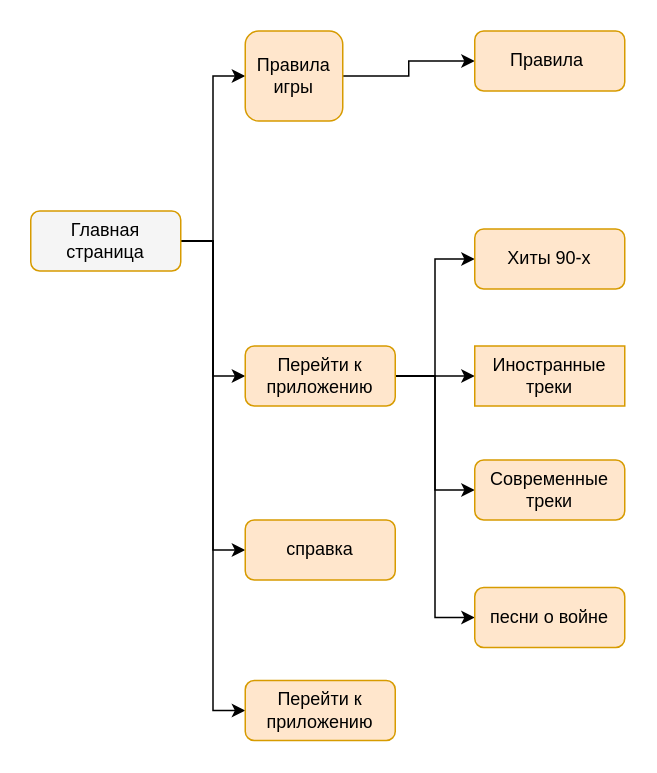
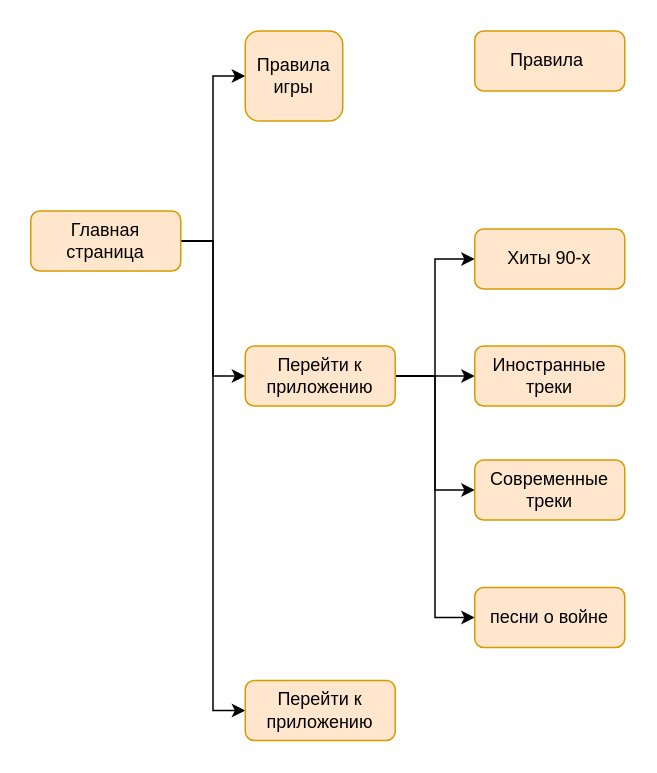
  <mxCell id="0" />
  <mxCell id="1" parent="0" />
  <mxCell id="2" style="edgeStyle=orthogonalEdgeStyle;rounded=0;orthogonalLoop=1;jettySize=auto;html=1;exitX=1;exitY=0.5;exitDx=0;exitDy=0;entryX=0;entryY=0.5;entryDx=0;entryDy=0;" edge="1" parent="1" source="6" target="13"><mxGeometry relative="1" as="geometry" /></mxCell>
  <mxCell id="3" style="edgeStyle=orthogonalEdgeStyle;rounded=0;orthogonalLoop=1;jettySize=auto;html=1;exitX=1;exitY=0.5;exitDx=0;exitDy=0;entryX=0;entryY=0.5;entryDx=0;entryDy=0;" edge="1" parent="1" source="6" target="11"><mxGeometry relative="1" as="geometry" /></mxCell>
- <mxCell id="4" style="edgeStyle=orthogonalEdgeStyle;rounded=0;orthogonalLoop=1;jettySize=auto;html=1;exitX=1;exitY=0.5;exitDx=0;exitDy=0;entryX=0;entryY=0.5;entryDx=0;entryDy=0;" edge="1" parent="1" source="6" target="19"><mxGeometry relative="1" as="geometry" /></mxCell>
  <mxCell id="5" style="edgeStyle=orthogonalEdgeStyle;rounded=0;orthogonalLoop=1;jettySize=auto;html=1;exitX=1;exitY=0.5;exitDx=0;exitDy=0;entryX=0;entryY=0.5;entryDx=0;entryDy=0;" edge="1" parent="1" source="6" target="20"><mxGeometry relative="1" as="geometry" /></mxCell>
- <mxCell id="6" value="Главная страница" style="rounded=1;whiteSpace=wrap;html=1;fillColor=#f5f5f5;strokeColor=#d79b00;" vertex="1" parent="1"><mxGeometry x="20" y="140" width="100" height="40" as="geometry" /></mxCell>
+ <mxCell id="6" value="Главная страница" style="rounded=1;whiteSpace=wrap;html=1;fillColor=#ffe6cc;strokeColor=#d79b00;" vertex="1" parent="1"><mxGeometry x="20" y="140" width="100" height="40" as="geometry" /></mxCell>
  <mxCell id="7" style="edgeStyle=orthogonalEdgeStyle;rounded=0;orthogonalLoop=1;jettySize=auto;html=1;exitX=1;exitY=0.5;exitDx=0;exitDy=0;entryX=0;entryY=0.5;entryDx=0;entryDy=0;" edge="1" parent="1" source="11" target="17"><mxGeometry relative="1" as="geometry" /></mxCell>
  <mxCell id="8" style="edgeStyle=orthogonalEdgeStyle;rounded=0;orthogonalLoop=1;jettySize=auto;html=1;exitX=1;exitY=0.5;exitDx=0;exitDy=0;entryX=0;entryY=0.5;entryDx=0;entryDy=0;" edge="1" parent="1" source="11" target="16"><mxGeometry relative="1" as="geometry" /></mxCell>
  <mxCell id="9" style="edgeStyle=orthogonalEdgeStyle;rounded=0;orthogonalLoop=1;jettySize=auto;html=1;exitX=1;exitY=0.5;exitDx=0;exitDy=0;entryX=0;entryY=0.5;entryDx=0;entryDy=0;" edge="1" parent="1" source="11" target="15"><mxGeometry relative="1" as="geometry" /></mxCell>
  <mxCell id="10" style="edgeStyle=orthogonalEdgeStyle;rounded=0;orthogonalLoop=1;jettySize=auto;html=1;exitX=1;exitY=0.5;exitDx=0;exitDy=0;entryX=0;entryY=0.5;entryDx=0;entryDy=0;" edge="1" parent="1" source="11" target="18"><mxGeometry relative="1" as="geometry" /></mxCell>
  <mxCell id="11" value="Перейти к приложению" style="rounded=1;whiteSpace=wrap;html=1;fillColor=#ffe6cc;strokeColor=#d79b00;" vertex="1" parent="1"><mxGeometry x="163" y="230" width="100" height="40" as="geometry" /></mxCell>
- <mxCell id="12" style="edgeStyle=orthogonalEdgeStyle;rounded=0;orthogonalLoop=1;jettySize=auto;html=1;exitX=1;exitY=0.5;exitDx=0;exitDy=0;entryX=0;entryY=0.5;entryDx=0;entryDy=0;" edge="1" parent="1" source="13" target="14"><mxGeometry relative="1" as="geometry"><mxPoint x="332" y="110" as="targetPoint" /></mxGeometry></mxCell>
  <mxCell id="13" value="Правила игры" style="rounded=1;whiteSpace=wrap;html=1;fillColor=#ffe6cc;strokeColor=#d79b00;" vertex="1" parent="1"><mxGeometry x="163" y="20" width="65" height="60" as="geometry" /></mxCell>
  <mxCell id="14" value="Правила&amp;nbsp;" style="rounded=1;whiteSpace=wrap;html=1;fillColor=#ffe6cc;strokeColor=#d79b00;" vertex="1" parent="1"><mxGeometry x="316" y="20" width="100" height="40" as="geometry" /></mxCell>
  <mxCell id="15" value="Современные треки" style="rounded=1;whiteSpace=wrap;html=1;fillColor=#ffe6cc;strokeColor=#d79b00;" vertex="1" parent="1"><mxGeometry x="316" y="306" width="100" height="40" as="geometry" /></mxCell>
- <mxCell id="16" value="Иностранные треки" style="whiteSpace=wrap;html=1;fillColor=#ffe6cc;strokeColor=#d79b00;rounded=0;" vertex="1" parent="1"><mxGeometry x="316" y="230" width="100" height="40" as="geometry" /></mxCell>
+ <mxCell id="16" value="Иностранные треки" style="rounded=1;whiteSpace=wrap;html=1;fillColor=#ffe6cc;strokeColor=#d79b00;" vertex="1" parent="1"><mxGeometry x="316" y="230" width="100" height="40" as="geometry" /></mxCell>
  <mxCell id="17" value="Хиты 90-х" style="rounded=1;whiteSpace=wrap;html=1;fillColor=#ffe6cc;strokeColor=#d79b00;" vertex="1" parent="1"><mxGeometry x="316" y="152" width="100" height="40" as="geometry" /></mxCell>
  <mxCell id="18" value="песни о войне" style="rounded=1;whiteSpace=wrap;html=1;fillColor=#ffe6cc;strokeColor=#d79b00;" vertex="1" parent="1"><mxGeometry x="316" y="391" width="100" height="40" as="geometry" /></mxCell>
- <mxCell id="19" value="справка" style="rounded=1;whiteSpace=wrap;html=1;fillColor=#ffe6cc;strokeColor=#d79b00;" vertex="1" parent="1"><mxGeometry x="163" y="346" width="100" height="40" as="geometry" /></mxCell>
  <mxCell id="20" value="Перейти к приложению" style="rounded=1;whiteSpace=wrap;html=1;fillColor=#ffe6cc;strokeColor=#d79b00;" vertex="1" parent="1"><mxGeometry x="163" y="453" width="100" height="40" as="geometry" /></mxCell>
